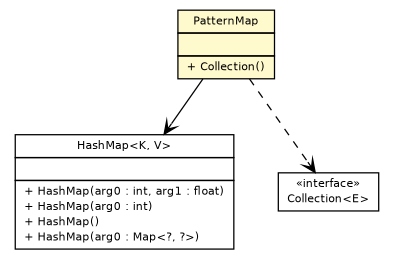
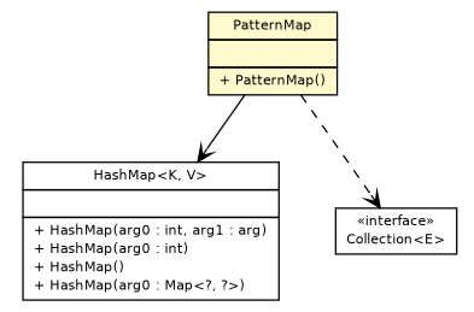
  digraph {
    node [fontcolor=black fontname=Helvetica fontsize=9.0 shape=plaintext]
    edge [arrowhead=open color=black fontcolor=black fontname=Helvetica fontsize=10.0 headport=p labelfontname=Helvetica labelfontsize=10 tailport=p]
-   n1 [label=<<table border="0" cellborder="1" cellspacing="0" cellpadding="2" port="p" bgcolor="lemonChiffon" href="./PatternMap.html"> 		<tr><td><table border="0" cellspacing="0" cellpadding="1"> 			<tr><td> PatternMap </td></tr> 		</table></td></tr> 		<tr><td><table border="0" cellspacing="0" cellpadding="1"> 			<tr><td align="left">  </td></tr> 		</table></td></tr> 		<tr><td><table border="0" cellspacing="0" cellpadding="1"> 			<tr><td align="left"> + Collection() </td></tr> 		</table></td></tr> 		</table>>]
-   n2 [label=<<table border="0" cellborder="1" cellspacing="0" cellpadding="2" port="p" href="http://java.sun.com/j2se/1.4.2/docs/api/java/util/HashMap.html"> 		<tr><td><table border="0" cellspacing="0" cellpadding="1"> 			<tr><td> HashMap&lt;K, V&gt; </td></tr> 		</table></td></tr> 		<tr><td><table border="0" cellspacing="0" cellpadding="1"> 			<tr><td align="left">  </td></tr> 		</table></td></tr> 		<tr><td><table border="0" cellspacing="0" cellpadding="1"> 			<tr><td align="left"> + HashMap(arg0 : int, arg1 : float) </td></tr> 			<tr><td align="left"> + HashMap(arg0 : int) </td></tr> 			<tr><td align="left"> + HashMap() </td></tr> 			<tr><td align="left"> + HashMap(arg0 : Map&lt;?, ?&gt;) </td></tr> 		</table></td></tr> 		</table>>]
+   n1 [label=<<table border="0" cellborder="1" cellspacing="0" cellpadding="2" port="p" bgcolor="lemonChiffon" href="./PatternMap.html"> 		<tr><td><table border="0" cellspacing="0" cellpadding="1"> 			<tr><td> PatternMap </td></tr> 		</table></td></tr> 		<tr><td><table border="0" cellspacing="0" cellpadding="1"> 			<tr><td align="left">  </td></tr> 		</table></td></tr> 		<tr><td><table border="0" cellspacing="0" cellpadding="1"> 			<tr><td align="left"> + PatternMap() </td></tr> 		</table></td></tr> 		</table>>]
+   n2 [label=<<table border="0" cellborder="1" cellspacing="0" cellpadding="2" port="p" href="http://java.sun.com/j2se/1.4.2/docs/api/java/util/HashMap.html"> 		<tr><td><table border="0" cellspacing="0" cellpadding="1"> 			<tr><td> HashMap&lt;K, V&gt; </td></tr> 		</table></td></tr> 		<tr><td><table border="0" cellspacing="0" cellpadding="1"> 			<tr><td align="left">  </td></tr> 		</table></td></tr> 		<tr><td><table border="0" cellspacing="0" cellpadding="1"> 			<tr><td align="left"> + HashMap(arg0 : int, arg1 : arg) </td></tr> 			<tr><td align="left"> + HashMap(arg0 : int) </td></tr> 			<tr><td align="left"> + HashMap() </td></tr> 			<tr><td align="left"> + HashMap(arg0 : Map&lt;?, ?&gt;) </td></tr> 		</table></td></tr> 		</table>>]
    n3 [label=<<table border="0" cellborder="1" cellspacing="0" cellpadding="2" port="p" href="http://java.sun.com/j2se/1.4.2/docs/api/java/util/Collection.html"> 		<tr><td><table border="0" cellspacing="0" cellpadding="1"> 			<tr><td> &laquo;interface&raquo; </td></tr> 			<tr><td> Collection&lt;E&gt; </td></tr> 		</table></td></tr> 		</table>>]
    n1 -> n2
    n1 -> n3 [style=dashed]
  }
